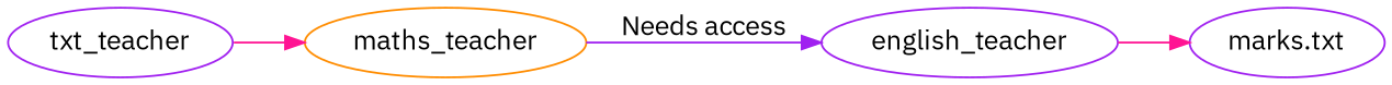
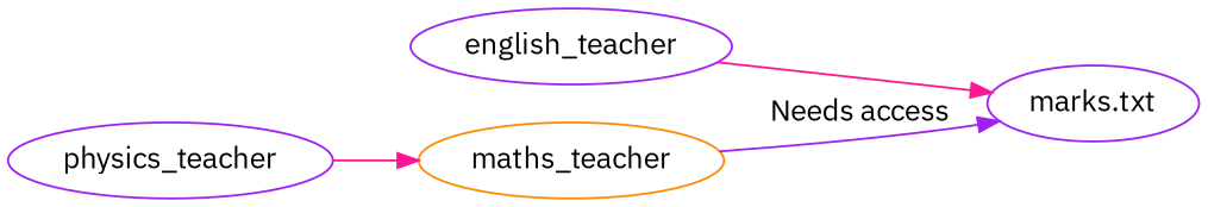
  digraph {
    fontname="IBM Plex Sans"
    rankdir=LR
    node [color=purple fontname="IBM Plex Sans"]
    edge [color=deeppink fontname="IBM Plex Sans"]
    english_teacher
    "marks.txt"
    maths_teacher [color=darkorange]
-   physics_teacher [label=txt_teacher]
+   physics_teacher
    english_teacher -> "marks.txt"
-   maths_teacher -> english_teacher [color=purple label="Needs access"]
+   maths_teacher -> "marks.txt" [color=purple label="Needs access"]
    physics_teacher -> maths_teacher
  }
